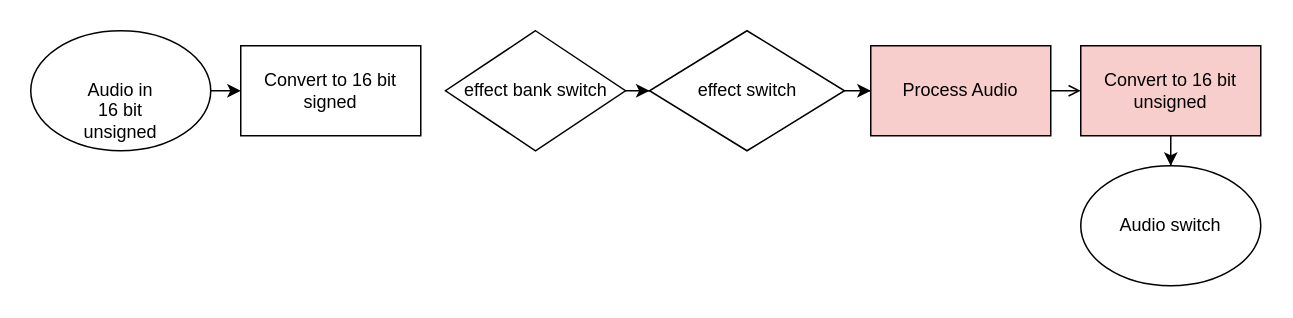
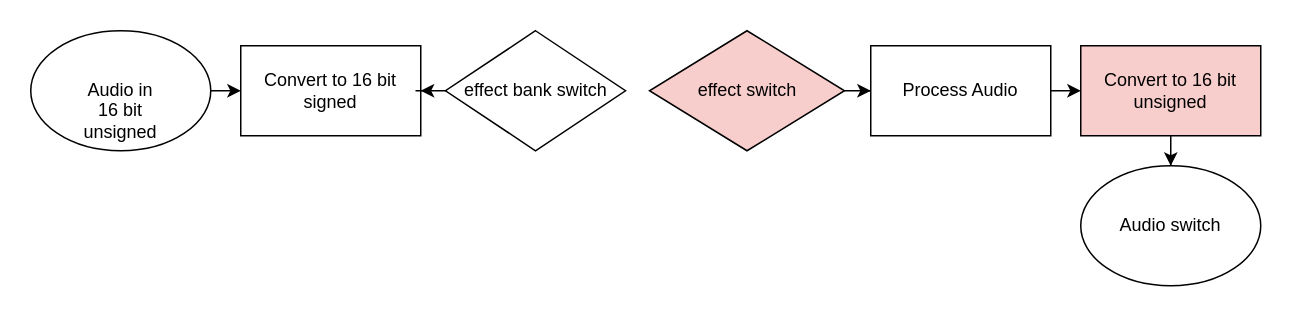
  <mxCell id="0" />
  <mxCell id="1" parent="0" />
  <mxCell id="2" value="Convert to 16 bit signed" style="rounded=0;whiteSpace=wrap;html=1;" parent="1" vertex="1"><mxGeometry x="160" y="30" width="120" height="60" as="geometry" /></mxCell>
  <mxCell id="3" style="edgeStyle=orthogonalEdgeStyle;rounded=0;orthogonalLoop=1;jettySize=auto;html=1;entryX=0;entryY=0.5;entryDx=0;entryDy=0;exitX=1;exitY=0.5;exitDx=0;exitDy=0;" parent="1" source="4" target="2" edge="1"><mxGeometry relative="1" as="geometry"><mxPoint x="170" y="70" as="sourcePoint" /></mxGeometry></mxCell>
  <mxCell id="4" value="Audio in" style="ellipse;whiteSpace=wrap;html=1;" parent="1" vertex="1"><mxGeometry y="20" width="120" height="80" as="geometry" x="20" /></mxCell>
- <mxCell id="5" value="" style="edgeStyle=orthogonalEdgeStyle;rounded=0;orthogonalLoop=1;jettySize=auto;html=1;" edge="1" parent="1" source="6" target="11"><mxGeometry relative="1" as="geometry" /></mxCell>
+ <mxCell id="5" value="" style="edgeStyle=orthogonalEdgeStyle;rounded=0;orthogonalLoop=1;jettySize=auto;html=1;" edge="1" parent="1" source="6" target="2"><mxGeometry relative="1" as="geometry" /></mxCell>
  <mxCell id="6" value="effect bank switch" style="rhombus;whiteSpace=wrap;html=1;" parent="1" vertex="1"><mxGeometry x="296.5" y="20" width="120" height="80" as="geometry" /></mxCell>
  <mxCell id="7" value="" style="edgeStyle=orthogonalEdgeStyle;rounded=0;orthogonalLoop=1;jettySize=auto;html=1;" edge="1" parent="1" source="8" target="9"><mxGeometry relative="1" as="geometry" /></mxCell>
  <mxCell id="8" value="Convert to 16 bit unsigned" style="rounded=0;whiteSpace=wrap;html=1;fillColor=#f8cecc;" parent="1" vertex="1"><mxGeometry x="720" y="30" width="120" height="60" as="geometry" /></mxCell>
  <mxCell id="9" value="Audio switch" style="ellipse;whiteSpace=wrap;html=1;" parent="1" vertex="1"><mxGeometry x="720" y="110" width="120" height="80" as="geometry" /></mxCell>
  <mxCell id="10" value="" style="edgeStyle=orthogonalEdgeStyle;rounded=0;orthogonalLoop=1;jettySize=auto;html=1;" edge="1" parent="1" source="11" target="13"><mxGeometry relative="1" as="geometry" /></mxCell>
- <mxCell id="11" value="effect switch" style="rhombus;whiteSpace=wrap;html=1;" vertex="1" parent="1"><mxGeometry x="432.5" y="20" width="130" height="80" as="geometry" /></mxCell>
- <mxCell id="12" style="edgeStyle=orthogonalEdgeStyle;rounded=0;orthogonalLoop=1;jettySize=auto;html=1;exitX=1;exitY=0.5;exitDx=0;exitDy=0;entryX=0;entryY=0.5;entryDx=0;entryDy=0;endArrow=open;" edge="1" parent="1" source="13" target="8"><mxGeometry relative="1" as="geometry" /></mxCell>
- <mxCell id="13" value="Process Audio" style="rounded=0;whiteSpace=wrap;html=1;fillColor=#f8cecc;" vertex="1" parent="1"><mxGeometry x="580" y="30" width="120" height="60" as="geometry" /></mxCell>
+ <mxCell id="11" value="effect switch" style="rhombus;whiteSpace=wrap;html=1;fillColor=#f8cecc;" vertex="1" parent="1"><mxGeometry x="432.5" y="20" width="130" height="80" as="geometry" /></mxCell>
+ <mxCell id="12" style="edgeStyle=orthogonalEdgeStyle;rounded=0;orthogonalLoop=1;jettySize=auto;html=1;exitX=1;exitY=0.5;exitDx=0;exitDy=0;entryX=0;entryY=0.5;entryDx=0;entryDy=0;" edge="1" parent="1" source="13" target="8"><mxGeometry relative="1" as="geometry" /></mxCell>
+ <mxCell id="13" value="Process Audio" style="rounded=0;whiteSpace=wrap;html=1;" vertex="1" parent="1"><mxGeometry x="580" y="30" width="120" height="60" as="geometry" /></mxCell>
  <mxCell id="14" value="16 bit unsigned" style="text;html=1;strokeColor=none;fillColor=none;align=center;verticalAlign=middle;whiteSpace=wrap;rounded=0;" parent="1" vertex="1"><mxGeometry x="60" y="70" width="40" height="20" as="geometry" /></mxCell>
